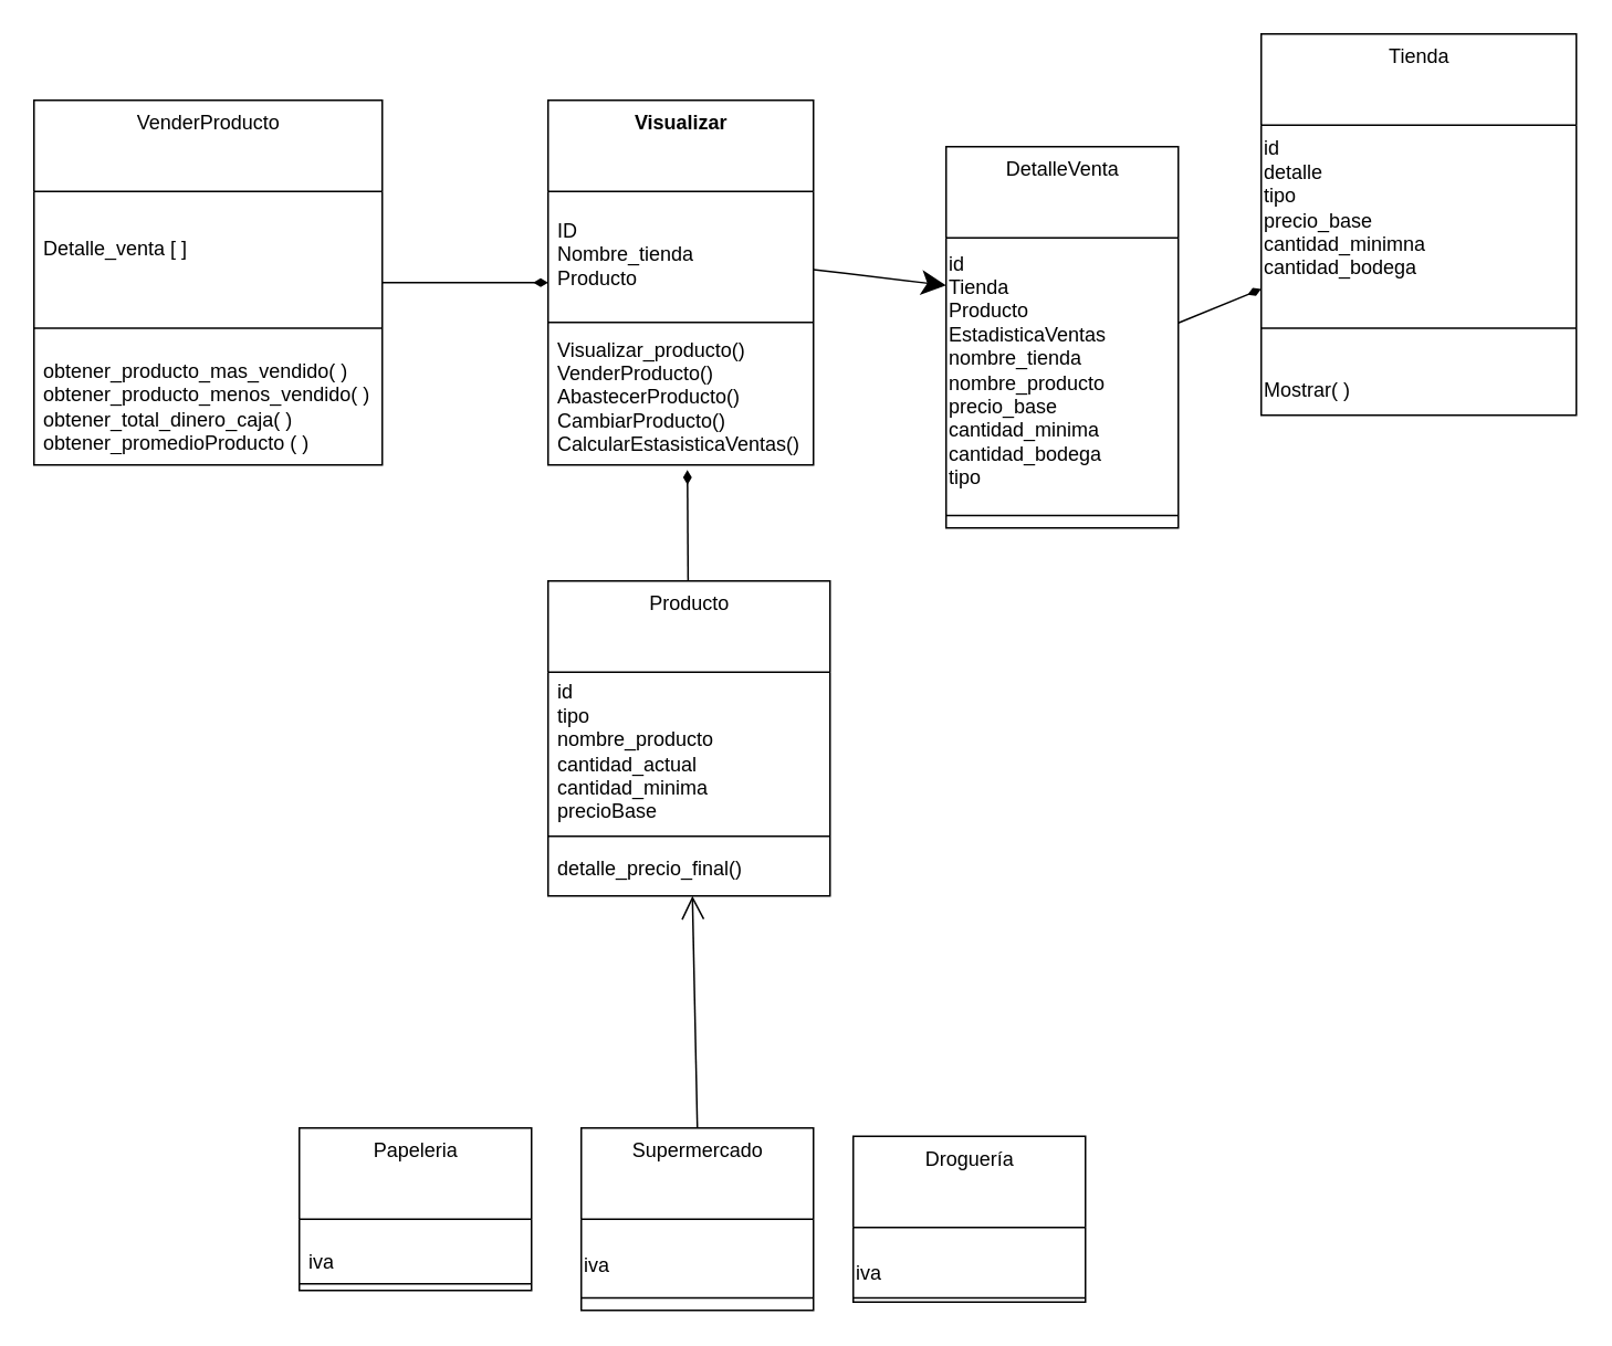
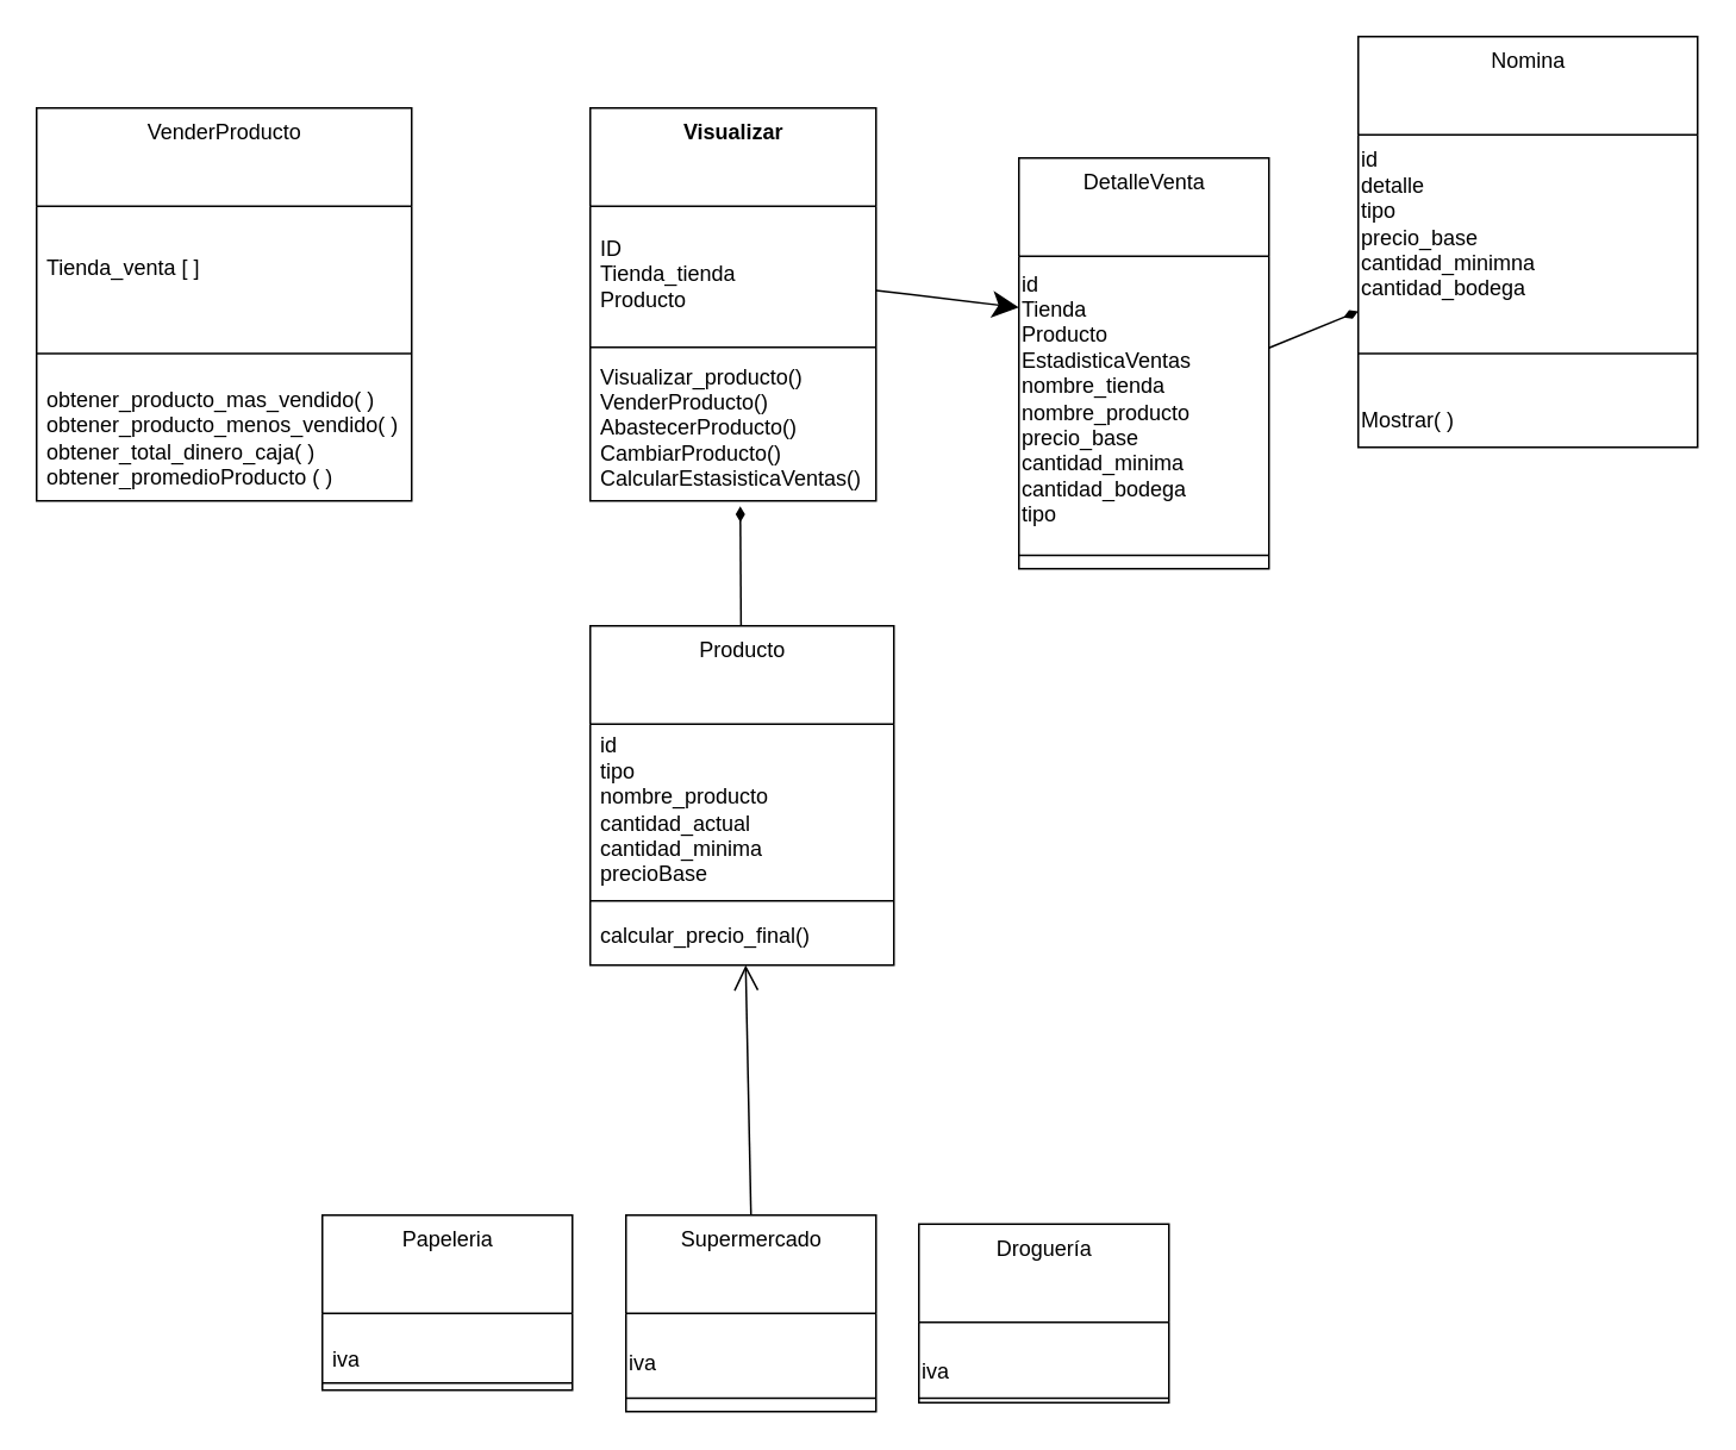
  <mxCell id="0" />
  <mxCell id="1" parent="0" />
  <mxCell id="2" style="edgeStyle=none;html=1;entryX=0.525;entryY=1.037;entryDx=0;entryDy=0;entryPerimeter=0;endArrow=diamondThin;endFill=1;" edge="1" parent="1" source="3" target="10"><mxGeometry relative="1" as="geometry" /></mxCell>
  <mxCell id="3" value="Producto" style="swimlane;fontStyle=0;align=center;verticalAlign=top;childLayout=stackLayout;horizontal=1;startSize=55;horizontalStack=0;resizeParent=1;resizeParentMax=0;resizeLast=0;collapsible=0;marginBottom=0;html=1;" parent="1" vertex="1"><mxGeometry x="330" y="350" width="170" height="190" as="geometry" /></mxCell>
  <mxCell id="4" value="id&lt;br&gt;tipo&amp;nbsp;&lt;br&gt;nombre_producto&lt;br&gt;cantidad_actual&lt;br&gt;cantidad_minima&lt;br&gt;precioBase" style="text;html=1;strokeColor=none;fillColor=none;align=left;verticalAlign=middle;spacingLeft=4;spacingRight=4;overflow=hidden;rotatable=0;points=[[0,0.5],[1,0.5]];portConstraint=eastwest;" parent="3" vertex="1"><mxGeometry y="55" width="170" height="95" as="geometry" /></mxCell>
  <mxCell id="5" value="" style="line;strokeWidth=1;fillColor=none;align=left;verticalAlign=middle;spacingTop=-1;spacingLeft=3;spacingRight=3;rotatable=0;labelPosition=right;points=[];portConstraint=eastwest;" parent="3" vertex="1"><mxGeometry y="150" width="170" height="8" as="geometry" /></mxCell>
- <mxCell id="6" value="detalle_precio_final()&lt;br&gt;" style="text;html=1;strokeColor=none;fillColor=none;align=left;verticalAlign=middle;spacingLeft=4;spacingRight=4;overflow=hidden;rotatable=0;points=[[0,0.5],[1,0.5]];portConstraint=eastwest;" parent="3" vertex="1"><mxGeometry y="158" width="170" height="32" as="geometry" /></mxCell>
+ <mxCell id="6" value="calcular_precio_final()&lt;br&gt;" style="text;html=1;strokeColor=none;fillColor=none;align=left;verticalAlign=middle;spacingLeft=4;spacingRight=4;overflow=hidden;rotatable=0;points=[[0,0.5],[1,0.5]];portConstraint=eastwest;" parent="3" vertex="1"><mxGeometry y="158" width="170" height="32" as="geometry" /></mxCell>
  <mxCell id="7" value="Visualizar" style="swimlane;fontStyle=1;align=center;verticalAlign=top;childLayout=stackLayout;horizontal=1;startSize=55;horizontalStack=0;resizeParent=1;resizeParentMax=0;resizeLast=0;collapsible=0;marginBottom=0;html=1;" parent="1" vertex="1"><mxGeometry x="330" y="60" width="160" height="220" as="geometry" /></mxCell>
- <mxCell id="8" value="ID&lt;br&gt;Nombre_tienda&lt;br&gt;Producto&lt;br&gt;" style="text;html=1;strokeColor=none;fillColor=none;align=left;verticalAlign=middle;spacingLeft=4;spacingRight=4;overflow=hidden;rotatable=0;points=[[0,0.5],[1,0.5]];portConstraint=eastwest;" parent="7" vertex="1"><mxGeometry y="55" width="160" height="75" as="geometry" /></mxCell>
+ <mxCell id="8" value="ID&lt;br&gt;Tienda_tienda&lt;br&gt;Producto&lt;br&gt;" style="text;html=1;strokeColor=none;fillColor=none;align=left;verticalAlign=middle;spacingLeft=4;spacingRight=4;overflow=hidden;rotatable=0;points=[[0,0.5],[1,0.5]];portConstraint=eastwest;" parent="7" vertex="1"><mxGeometry y="55" width="160" height="75" as="geometry" /></mxCell>
  <mxCell id="9" value="" style="line;strokeWidth=1;fillColor=none;align=left;verticalAlign=middle;spacingTop=-1;spacingLeft=3;spacingRight=3;rotatable=0;labelPosition=right;points=[];portConstraint=eastwest;" parent="7" vertex="1"><mxGeometry y="130" width="160" height="8" as="geometry" /></mxCell>
  <mxCell id="10" value="Visualizar_producto()&lt;br&gt;VenderProducto()&lt;br&gt;AbastecerProducto()&lt;br&gt;CambiarProducto()&lt;br&gt;CalcularEstasisticaVentas()" style="text;html=1;strokeColor=none;fillColor=none;align=left;verticalAlign=middle;spacingLeft=4;spacingRight=4;overflow=hidden;rotatable=0;points=[[0,0.5],[1,0.5]];portConstraint=eastwest;" parent="7" vertex="1"><mxGeometry y="138" width="160" height="82" as="geometry" /></mxCell>
  <mxCell id="11" value="Papeleria" style="swimlane;fontStyle=0;align=center;verticalAlign=top;childLayout=stackLayout;horizontal=1;startSize=55;horizontalStack=0;resizeParent=1;resizeParentMax=0;resizeLast=0;collapsible=0;marginBottom=0;html=1;" parent="1" vertex="1"><mxGeometry x="180" y="680" width="140" height="98" as="geometry" /></mxCell>
  <mxCell id="12" value="&amp;nbsp;&lt;br&gt;iva" style="text;html=1;strokeColor=none;fillColor=none;align=left;verticalAlign=middle;spacingLeft=4;spacingRight=4;overflow=hidden;rotatable=0;points=[[0,0.5],[1,0.5]];portConstraint=eastwest;" parent="11" vertex="1"><mxGeometry y="55" width="140" height="35" as="geometry" /></mxCell>
  <mxCell id="13" value="" style="line;strokeWidth=1;fillColor=none;align=left;verticalAlign=middle;spacingTop=-1;spacingLeft=3;spacingRight=3;rotatable=0;labelPosition=right;points=[];portConstraint=eastwest;" parent="11" vertex="1"><mxGeometry y="90" width="140" height="8" as="geometry" /></mxCell>
  <mxCell id="14" style="edgeStyle=none;html=1;exitX=0.5;exitY=0;exitDx=0;exitDy=0;endArrow=open;endFill=0;endSize=12;" parent="1" source="15" target="3" edge="1"><mxGeometry relative="1" as="geometry" /></mxCell>
  <mxCell id="15" value="Supermercado" style="swimlane;fontStyle=0;align=center;verticalAlign=top;childLayout=stackLayout;horizontal=1;startSize=55;horizontalStack=0;resizeParent=1;resizeParentMax=0;resizeLast=0;collapsible=0;marginBottom=0;html=1;" parent="1" vertex="1"><mxGeometry x="350" y="680" width="140" height="110" as="geometry" /></mxCell>
  <mxCell id="16" value="&amp;nbsp;&lt;br&gt;&lt;div style=&quot;&quot;&gt;&lt;span style=&quot;background-color: initial;&quot;&gt;iva&amp;nbsp;&lt;/span&gt;&lt;/div&gt;" style="text;html=1;align=left;verticalAlign=middle;resizable=0;points=[];autosize=1;strokeColor=none;fillColor=none;" parent="15" vertex="1"><mxGeometry y="55" width="140" height="40" as="geometry" /></mxCell>
  <mxCell id="17" value="&#10;&#10;" style="line;strokeWidth=1;fillColor=none;align=left;verticalAlign=middle;spacingTop=-1;spacingLeft=3;spacingRight=3;rotatable=0;labelPosition=right;points=[];portConstraint=eastwest;" parent="15" vertex="1"><mxGeometry y="95" width="140" height="15" as="geometry" /></mxCell>
  <mxCell id="18" value="Droguería" style="swimlane;fontStyle=0;align=center;verticalAlign=top;childLayout=stackLayout;horizontal=1;startSize=55;horizontalStack=0;resizeParent=1;resizeParentMax=0;resizeLast=0;collapsible=0;marginBottom=0;html=1;" parent="1" vertex="1"><mxGeometry x="514" y="685" width="140" height="100" as="geometry" /></mxCell>
  <mxCell id="19" value="&lt;br&gt;iva&amp;nbsp;" style="text;html=1;align=left;verticalAlign=middle;resizable=0;points=[];autosize=1;strokeColor=none;fillColor=none;" parent="18" vertex="1"><mxGeometry y="55" width="140" height="40" as="geometry" /></mxCell>
  <mxCell id="20" value="" style="line;strokeWidth=1;fillColor=none;align=left;verticalAlign=middle;spacingTop=-1;spacingLeft=3;spacingRight=3;rotatable=0;labelPosition=right;points=[];portConstraint=eastwest;" parent="18" vertex="1"><mxGeometry y="95" width="140" height="5" as="geometry" /></mxCell>
- <mxCell id="21" style="edgeStyle=none;html=1;endArrow=diamondThin;endFill=1;" parent="1" source="22" target="7" edge="1"><mxGeometry relative="1" as="geometry" /></mxCell>
  <mxCell id="22" value="VenderProducto" style="swimlane;fontStyle=0;align=center;verticalAlign=top;childLayout=stackLayout;horizontal=1;startSize=55;horizontalStack=0;resizeParent=1;resizeParentMax=0;resizeLast=0;collapsible=0;marginBottom=0;html=1;" parent="1" vertex="1"><mxGeometry x="20" y="60" width="210" height="220" as="geometry" /></mxCell>
- <mxCell id="23" value="Detalle_venta [ ]" style="text;html=1;strokeColor=none;fillColor=none;align=left;verticalAlign=middle;spacingLeft=4;spacingRight=4;overflow=hidden;rotatable=0;points=[[0,0.5],[1,0.5]];portConstraint=eastwest;" parent="22" vertex="1"><mxGeometry y="55" width="210" height="70" as="geometry" /></mxCell>
+ <mxCell id="23" value="Tienda_venta [ ]" style="text;html=1;strokeColor=none;fillColor=none;align=left;verticalAlign=middle;spacingLeft=4;spacingRight=4;overflow=hidden;rotatable=0;points=[[0,0.5],[1,0.5]];portConstraint=eastwest;" parent="22" vertex="1"><mxGeometry y="55" width="210" height="70" as="geometry" /></mxCell>
  <mxCell id="24" value="" style="line;strokeWidth=1;fillColor=none;align=left;verticalAlign=middle;spacingTop=-1;spacingLeft=3;spacingRight=3;rotatable=0;labelPosition=right;points=[];portConstraint=eastwest;" parent="22" vertex="1"><mxGeometry y="125" width="210" height="25" as="geometry" /></mxCell>
  <mxCell id="25" value="obtener_producto_mas_vendido( )&lt;br&gt;obtener_producto_menos_vendido( )&lt;br&gt;obtener_total_dinero_caja( )&lt;br&gt;obtener_promedioProducto ( )" style="text;html=1;strokeColor=none;fillColor=none;align=left;verticalAlign=middle;spacingLeft=4;spacingRight=4;overflow=hidden;rotatable=0;points=[[0,0.5],[1,0.5]];portConstraint=eastwest;" parent="22" vertex="1"><mxGeometry y="150" width="210" height="70" as="geometry" /></mxCell>
  <mxCell id="26" value="DetalleVenta" style="swimlane;fontStyle=0;align=center;verticalAlign=top;childLayout=stackLayout;horizontal=1;startSize=55;horizontalStack=0;resizeParent=1;resizeParentMax=0;resizeLast=0;collapsible=0;marginBottom=0;html=1;" parent="1" vertex="1"><mxGeometry x="570" y="88" width="140" height="230" as="geometry" /></mxCell>
  <mxCell id="27" value="id&lt;br&gt;Tienda&lt;br&gt;Producto&lt;br&gt;EstadisticaVentas&lt;br&gt;nombre_tienda&lt;br&gt;nombre_producto&lt;br&gt;precio_base&lt;br&gt;cantidad_minima&lt;br&gt;cantidad_bodega&lt;br&gt;tipo" style="text;html=1;align=left;verticalAlign=middle;resizable=0;points=[];autosize=1;strokeColor=none;fillColor=none;" parent="26" vertex="1"><mxGeometry y="55" width="140" height="160" as="geometry" /></mxCell>
  <mxCell id="28" value="&#10;&#10;" style="line;strokeWidth=1;fillColor=none;align=left;verticalAlign=middle;spacingTop=-1;spacingLeft=3;spacingRight=3;rotatable=0;labelPosition=right;points=[];portConstraint=eastwest;" parent="26" vertex="1"><mxGeometry y="215" width="140" height="15" as="geometry" /></mxCell>
  <mxCell id="29" style="edgeStyle=none;html=1;entryX=0;entryY=0.364;entryDx=0;entryDy=0;entryPerimeter=0;endArrow=classic;endFill=1;endSize=12;" parent="1" source="8" target="26" edge="1"><mxGeometry relative="1" as="geometry" /></mxCell>
- <mxCell id="30" value="Tienda" style="swimlane;fontStyle=0;align=center;verticalAlign=top;childLayout=stackLayout;horizontal=1;startSize=55;horizontalStack=0;resizeParent=1;resizeParentMax=0;resizeLast=0;collapsible=0;marginBottom=0;html=1;" vertex="1" parent="1"><mxGeometry x="760" y="20" width="190" height="230" as="geometry" /></mxCell>
+ <mxCell id="30" value="Nomina" style="swimlane;fontStyle=0;align=center;verticalAlign=top;childLayout=stackLayout;horizontal=1;startSize=55;horizontalStack=0;resizeParent=1;resizeParentMax=0;resizeLast=0;collapsible=0;marginBottom=0;html=1;" vertex="1" parent="1"><mxGeometry x="760" y="20" width="190" height="230" as="geometry" /></mxCell>
  <mxCell id="31" value="id &lt;br&gt;detalle&lt;br&gt;tipo&amp;nbsp;&lt;br&gt;precio_base&lt;br&gt;cantidad_minimna&lt;br&gt;cantidad_bodega" style="text;html=1;align=left;verticalAlign=middle;resizable=0;points=[];autosize=1;strokeColor=none;fillColor=none;" vertex="1" parent="30"><mxGeometry y="55" width="190" height="100" as="geometry" /></mxCell>
  <mxCell id="32" value="&#10;&#10;" style="line;strokeWidth=1;fillColor=none;align=left;verticalAlign=middle;spacingTop=-1;spacingLeft=3;spacingRight=3;rotatable=0;labelPosition=right;points=[];portConstraint=eastwest;" vertex="1" parent="30"><mxGeometry y="155" width="190" height="45" as="geometry" /></mxCell>
  <mxCell id="33" value="Mostrar( )" style="text;html=1;align=left;verticalAlign=middle;resizable=0;points=[];autosize=1;strokeColor=none;fillColor=none;" vertex="1" parent="30"><mxGeometry y="200" width="190" height="30" as="geometry" /></mxCell>
  <mxCell id="34" style="edgeStyle=none;html=1;endArrow=diamondThin;endFill=1;" edge="1" parent="1" source="27" target="30"><mxGeometry relative="1" as="geometry" /></mxCell>
